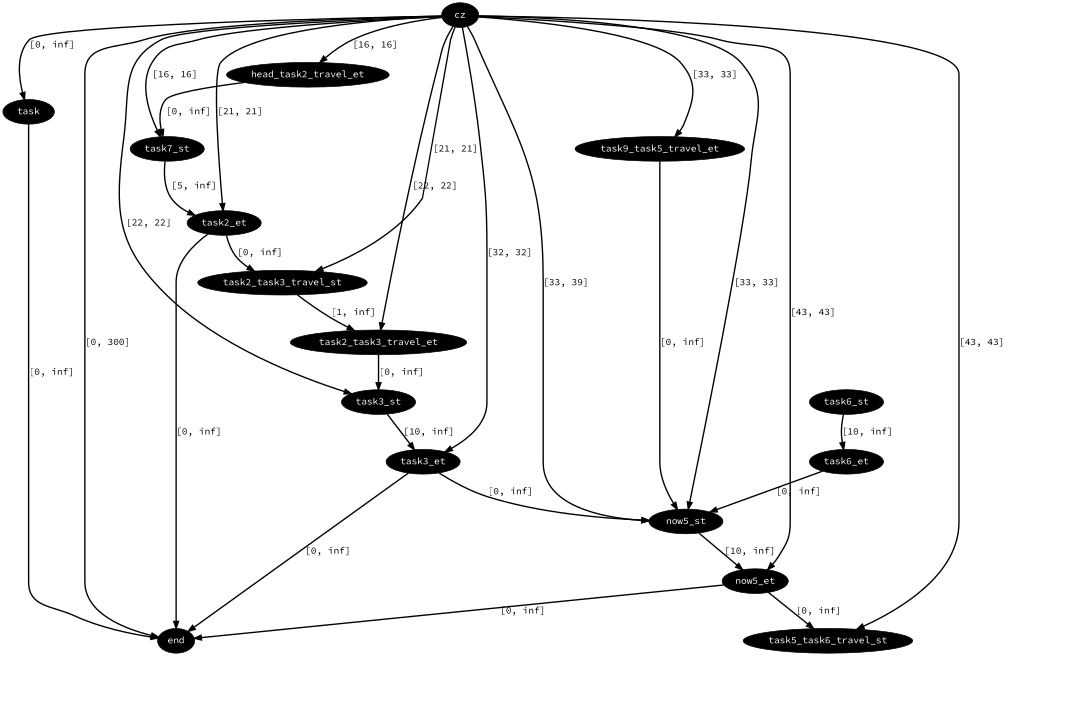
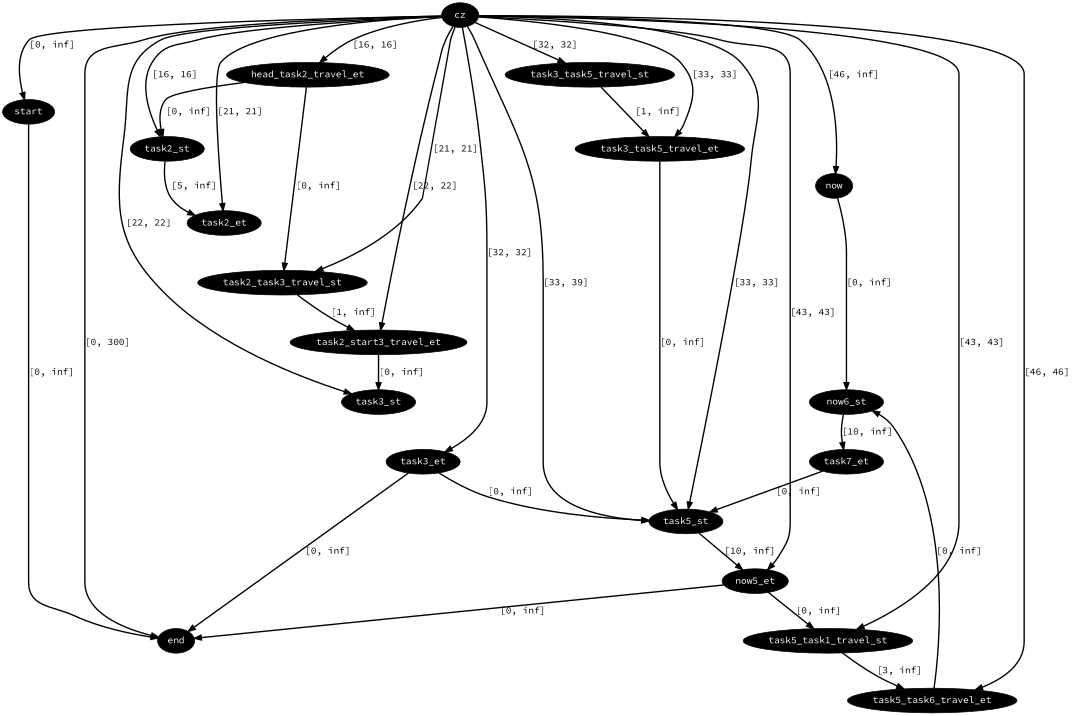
  digraph {
    fontname="Source Code Pro"
    node [fillcolor=black fontcolor=white fontname="Source Code Pro" style=filled]
    edge [color=black fontname="Source Code Pro" penwidth=2]
    n1 [label=cz]
-   n2 [label=task]
+   n2 [label=start]
+   n3 [label=now]
    n4 [label=end]
    n5 [label=head_task2_travel_et]
-   n6 [label=task7_st]
+   n6 [label=task2_st]
    n7 [label=task2_et]
    n8 [label=task3_st]
    n9 [label=task3_et]
    n10 [label=task2_task3_travel_st]
-   n11 [label=task2_task3_travel_et]
-   n12 [label=now5_st]
+   n11 [label=task2_start3_travel_et]
+   n12 [label=task5_st]
    n13 [label=now5_et]
-   n15 [label=task9_task5_travel_et]
-   n16 [label=task5_task6_travel_st]
-   n18 [label=task6_st]
-   n19 [label=task6_et]
+   n14 [label=task3_task5_travel_st]
+   n15 [label=task3_task5_travel_et]
+   n16 [label=task5_task1_travel_st]
+   n17 [label=task5_task6_travel_et]
+   n18 [label=now6_st]
+   n19 [label=task7_et]
    n1 -> n2 [label="[0, inf]"]
+   n1 -> n3 [label="[46, inf]"]
    n1 -> n4 [label="[0, 300]"]
    n1 -> n5 [label="[16, 16]"]
    n1 -> n6 [label="[16, 16]"]
    n1 -> n7 [label="[21, 21]"]
    n1 -> n8 [label="[22, 22]"]
    n1 -> n9 [label="[32, 32]"]
    n1 -> n10 [label="[21, 21]"]
    n1 -> n11 [label="[22, 22]"]
    n1 -> n12 [label="[33, 33]"]
    n1 -> n12 [label="[33, 39]"]
    n1 -> n13 [label="[43, 43]"]
+   n1 -> n14 [label="[32, 32]"]
    n1 -> n15 [label="[33, 33]"]
    n1 -> n16 [label="[43, 43]"]
+   n1 -> n17 [label="[46, 46]"]
    n2 -> n4 [label="[0, inf]"]
+   n3 -> n18 [label="[0, inf]"]
    n5 -> n6 [label="[0, inf]"]
    n6 -> n7 [label="[5, inf]"]
-   n7 -> n4 [label="[0, inf]"]
-   n7 -> n10 [label="[0, inf]"]
-   n8 -> n9 [label="[10, inf]"]
+   n5 -> n10 [label="[0, inf]"]
    n9 -> n4 [label="[0, inf]"]
    n9 -> n12 [label="[0, inf]"]
    n10 -> n11 [label="[1, inf]"]
    n11 -> n8 [label="[0, inf]"]
    n12 -> n13 [label="[10, inf]"]
    n13 -> n4 [label="[0, inf]"]
    n13 -> n16 [label="[0, inf]"]
+   n14 -> n15 [label="[1, inf]"]
    n15 -> n12 [label="[0, inf]"]
+   n16 -> n17 [label="[3, inf]"]
+   n17 -> n18 [label="[0, inf]"]
    n18 -> n19 [label="[10, inf]"]
    n19 -> n12 [label="[0, inf]"]
  }
